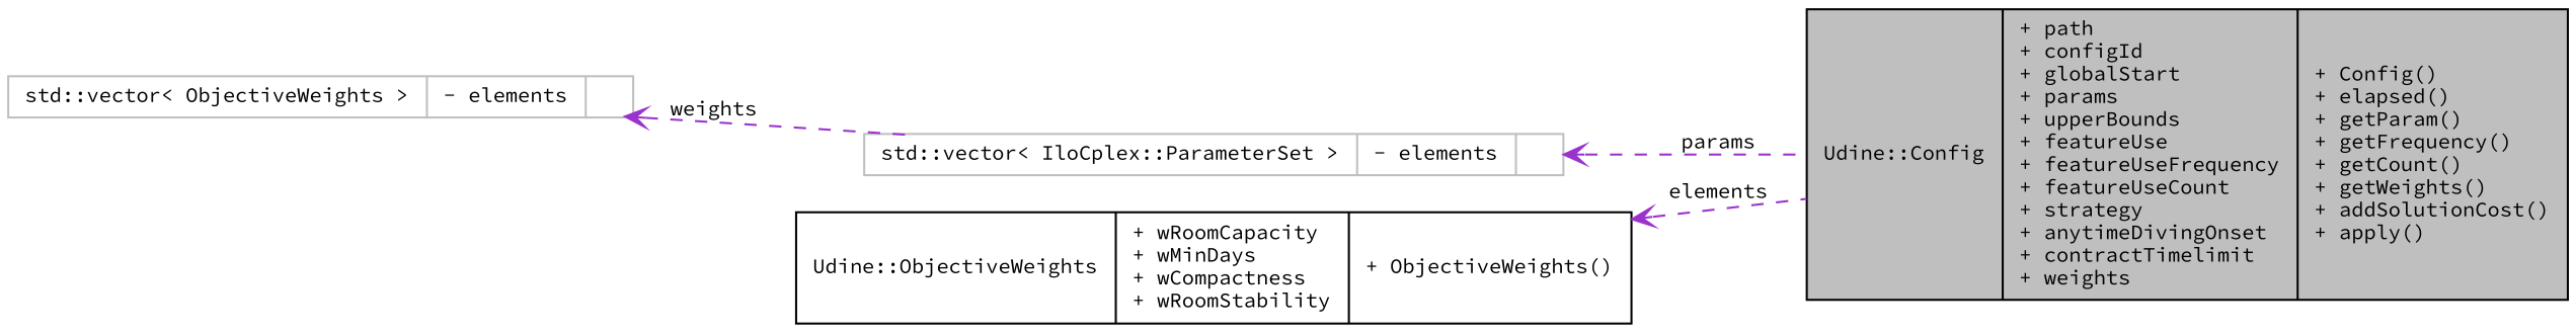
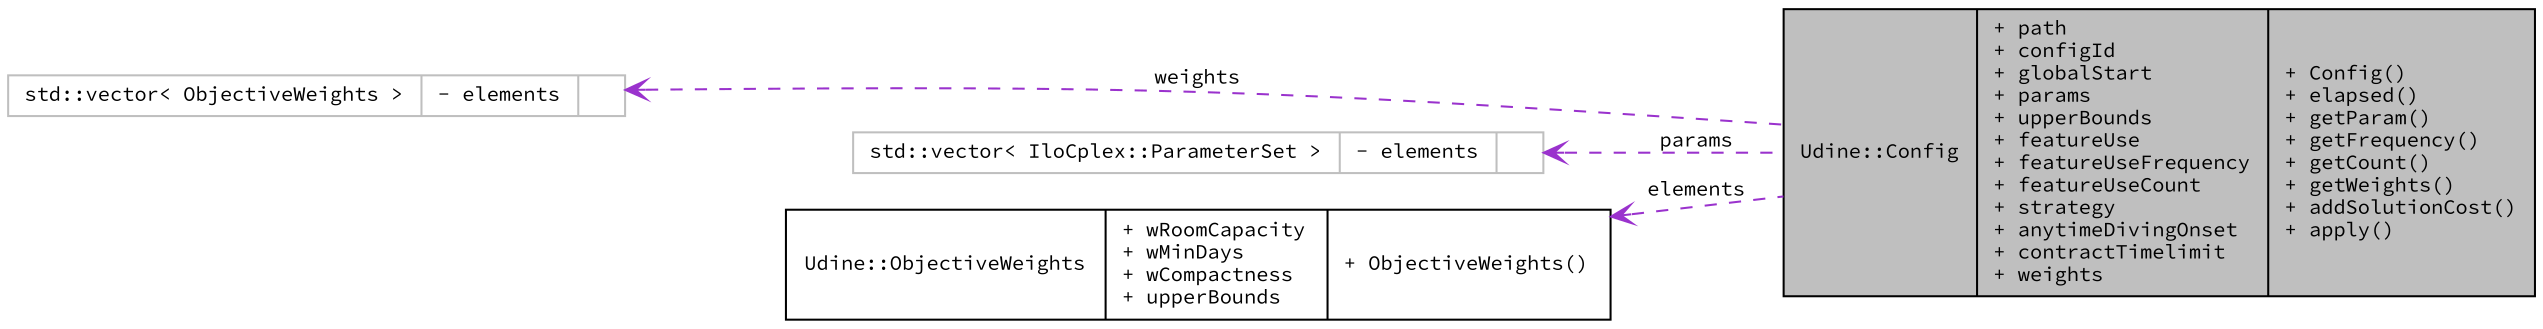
  digraph {
    fontname="Source Code Pro"
    rankdir=LR
    node [color=black fillcolor=white fontname="Source Code Pro" fontsize=10 shape=record style=filled]
    edge [arrowtail=open color=darkorchid3 dir=back fontname="Source Code Pro" fontsize=10 labelfontname=FreeSans labelfontsize=10 style=dashed]
    n1 [fillcolor=grey75 fontcolor=black height=0.2 label="{Udine::Config\n|+ path\l+ configId\l+ globalStart\l+ params\l+ upperBounds\l+ featureUse\l+ featureUseFrequency\l+ featureUseCount\l+ strategy\l+ anytimeDivingOnset\l+ contractTimelimit\l+ weights\l|+ Config()\l+ elapsed()\l+ getParam()\l+ getFrequency()\l+ getCount()\l+ getWeights()\l+ addSolutionCost()\l+ apply()\l}" width=0.4]
    n2 [color=grey75 height=0.2 label="{std::vector\< IloCplex::ParameterSet \>\n|- elements\l|}" width=0.4]
    n3 [color=grey75 height=0.2 label="{std::vector\< ObjectiveWeights \>\n|- elements\l|}" width=0.4]
-   n4 [height=0.2 label="{Udine::ObjectiveWeights\n|+ wRoomCapacity\l+ wMinDays\l+ wCompactness\l+ wRoomStability\l|+ ObjectiveWeights()\l}" width=0.4]
+   n4 [height=0.2 label="{Udine::ObjectiveWeights\n|+ wRoomCapacity\l+ wMinDays\l+ wCompactness\l+ upperBounds\l|+ ObjectiveWeights()\l}" width=0.4]
    n2 -> n1 [label=params]
-   n3 -> n2 [label=weights]
+   n3 -> n1 [label=weights]
    n4 -> n1 [label=elements]
  }
